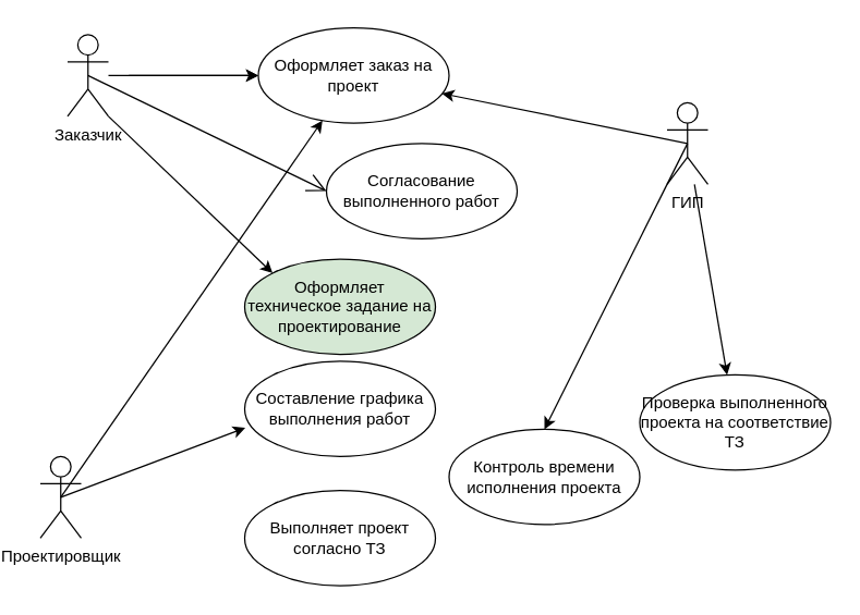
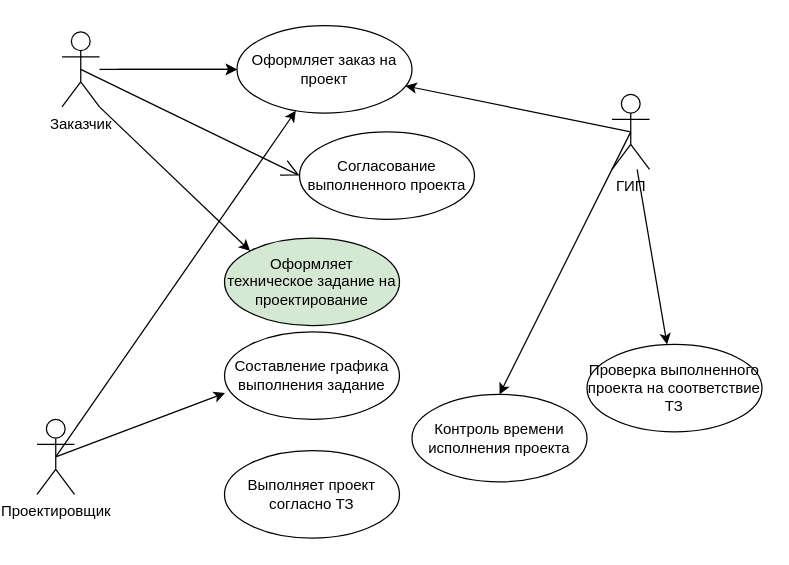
  <mxCell id="0" />
  <mxCell id="1" parent="0" />
  <mxCell id="2" style="rounded=0;orthogonalLoop=1;jettySize=auto;html=1;exitX=0.5;exitY=0.5;exitDx=0;exitDy=0;exitPerimeter=0;entryX=0;entryY=0.5;entryDx=0;entryDy=0;" edge="1" parent="1" target="7"><mxGeometry relative="1" as="geometry"><mxPoint x="85" y="55" as="sourcePoint" /><mxPoint x="250" y="55" as="targetPoint" /></mxGeometry></mxCell>
  <mxCell id="3" value="" style="edgeStyle=none;rounded=0;orthogonalLoop=1;jettySize=auto;html=1;entryX=0;entryY=0;entryDx=0;entryDy=0;exitX=1;exitY=1;exitDx=0;exitDy=0;exitPerimeter=0;" edge="1" parent="1" source="18" target="8"><mxGeometry relative="1" as="geometry"><mxPoint x="90" y="75" as="sourcePoint" /><mxPoint x="85" y="195" as="targetPoint" /></mxGeometry></mxCell>
  <mxCell id="4" style="rounded=0;orthogonalLoop=1;jettySize=auto;html=1;exitX=0.5;exitY=0.5;exitDx=0;exitDy=0;exitPerimeter=0;" edge="1" parent="1" source="6" target="7"><mxGeometry relative="1" as="geometry"><mxPoint x="180" y="405" as="targetPoint" /></mxGeometry></mxCell>
  <mxCell id="5" style="edgeStyle=none;rounded=0;orthogonalLoop=1;jettySize=auto;html=1;exitX=0.5;exitY=0.5;exitDx=0;exitDy=0;exitPerimeter=0;entryX=0.003;entryY=0.7;entryDx=0;entryDy=0;entryPerimeter=0;" edge="1" parent="1" source="6" target="12"><mxGeometry relative="1" as="geometry" /></mxCell>
  <mxCell id="6" value="Проектировщик" style="shape=umlActor;verticalLabelPosition=bottom;verticalAlign=top;html=1;outlineConnect=0;" vertex="1" parent="1"><mxGeometry x="20" y="335" width="30" height="60" as="geometry" /></mxCell>
  <mxCell id="7" value="&lt;span&gt;Оформляет заказ на проект&lt;/span&gt;" style="ellipse;whiteSpace=wrap;html=1;" vertex="1" parent="1"><mxGeometry x="180" y="20" width="140" height="70" as="geometry" /></mxCell>
  <mxCell id="8" value="Оформляет техническое задание на проектирование" style="ellipse;whiteSpace=wrap;html=1;fillColor=#d5e8d4;" vertex="1" parent="1"><mxGeometry x="170" y="190" width="140" height="70" as="geometry" /></mxCell>
  <mxCell id="9" value="Выполняет проект согласно ТЗ" style="ellipse;whiteSpace=wrap;html=1;" vertex="1" parent="1"><mxGeometry x="170" y="360" width="140" height="70" as="geometry" /></mxCell>
  <mxCell id="10" value="Проверка выполненного проекта на соответствие ТЗ" style="ellipse;whiteSpace=wrap;html=1;" vertex="1" parent="1"><mxGeometry x="460" y="275" width="140" height="70" as="geometry" /></mxCell>
- <mxCell id="11" value="Согласование выполненного работ" style="ellipse;whiteSpace=wrap;html=1;" vertex="1" parent="1"><mxGeometry x="230" y="105" width="140" height="70" as="geometry" /></mxCell>
- <mxCell id="12" value="Составление графика выполнения работ" style="ellipse;whiteSpace=wrap;html=1;" vertex="1" parent="1"><mxGeometry x="170" y="265" width="140" height="70" as="geometry" /></mxCell>
+ <mxCell id="11" value="Согласование выполненного проекта" style="ellipse;whiteSpace=wrap;html=1;" vertex="1" parent="1"><mxGeometry x="230" y="105" width="140" height="70" as="geometry" /></mxCell>
+ <mxCell id="12" value="Составление графика выполнения задание" style="ellipse;whiteSpace=wrap;html=1;" vertex="1" parent="1"><mxGeometry x="170" y="265" width="140" height="70" as="geometry" /></mxCell>
  <mxCell id="13" style="edgeStyle=none;rounded=0;orthogonalLoop=1;jettySize=auto;html=1;exitX=0.5;exitY=0.5;exitDx=0;exitDy=0;exitPerimeter=0;" edge="1" parent="1" source="16" target="7"><mxGeometry relative="1" as="geometry" /></mxCell>
  <mxCell id="14" value="" style="edgeStyle=none;rounded=0;orthogonalLoop=1;jettySize=auto;html=1;" edge="1" parent="1" source="16" target="10"><mxGeometry relative="1" as="geometry" /></mxCell>
  <mxCell id="15" style="edgeStyle=none;rounded=0;orthogonalLoop=1;jettySize=auto;html=1;exitX=0.5;exitY=0.5;exitDx=0;exitDy=0;exitPerimeter=0;entryX=0.5;entryY=0;entryDx=0;entryDy=0;" edge="1" parent="1" source="16" target="20"><mxGeometry relative="1" as="geometry" /></mxCell>
  <mxCell id="16" value="ГИП" style="shape=umlActor;verticalLabelPosition=bottom;verticalAlign=top;html=1;" vertex="1" parent="1"><mxGeometry x="480" y="75" width="30" height="60" as="geometry" /></mxCell>
  <mxCell id="17" value="" style="edgeStyle=none;rounded=0;orthogonalLoop=1;jettySize=auto;html=1;" edge="1" parent="1" source="18" target="7"><mxGeometry relative="1" as="geometry" /></mxCell>
  <mxCell id="18" value="Заказчик" style="shape=umlActor;verticalLabelPosition=bottom;verticalAlign=top;html=1;" vertex="1" parent="1"><mxGeometry x="40" y="25" width="30" height="60" as="geometry" /></mxCell>
  <mxCell id="19" value="" style="endArrow=open;endFill=1;endSize=12;html=1;rounded=0;exitX=0.5;exitY=0.5;exitDx=0;exitDy=0;exitPerimeter=0;entryX=0;entryY=0.5;entryDx=0;entryDy=0;" edge="1" parent="1" source="18" target="11"><mxGeometry width="160" relative="1" as="geometry"><mxPoint x="250" y="205" as="sourcePoint" /><mxPoint x="410" y="205" as="targetPoint" /></mxGeometry></mxCell>
  <mxCell id="20" value="Контроль времени исполнения проекта" style="ellipse;whiteSpace=wrap;html=1;" vertex="1" parent="1"><mxGeometry x="320" y="315" width="140" height="70" as="geometry" /></mxCell>
